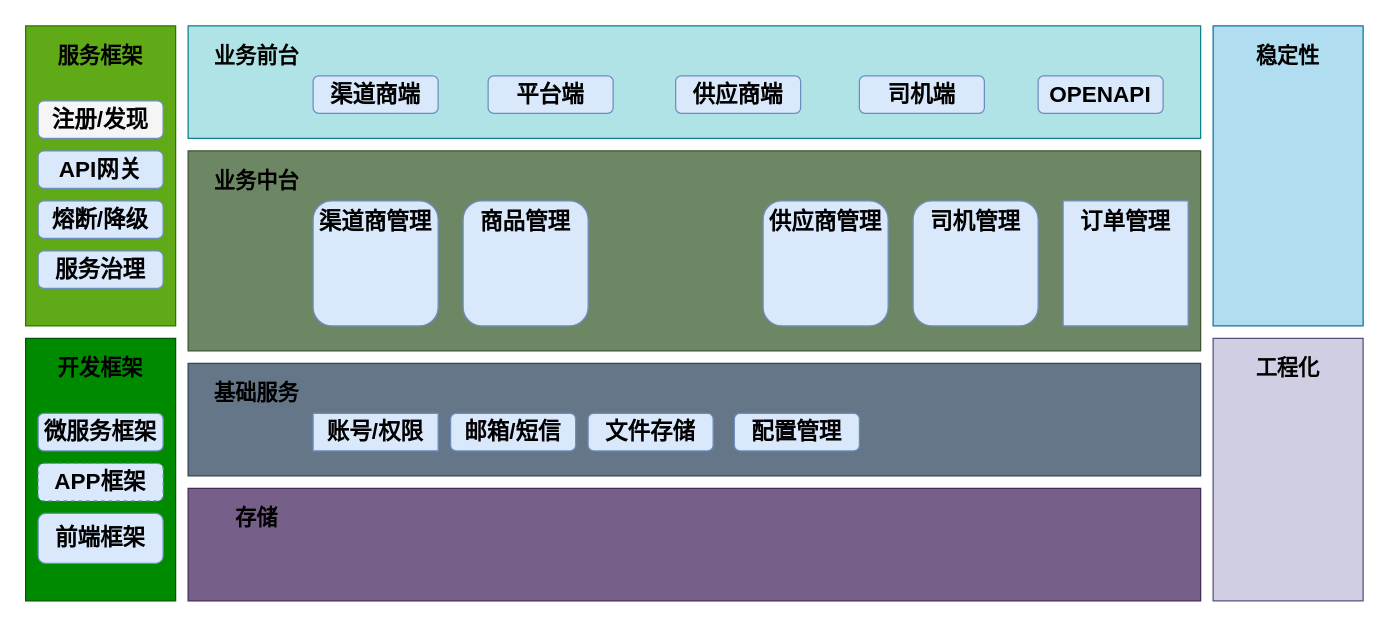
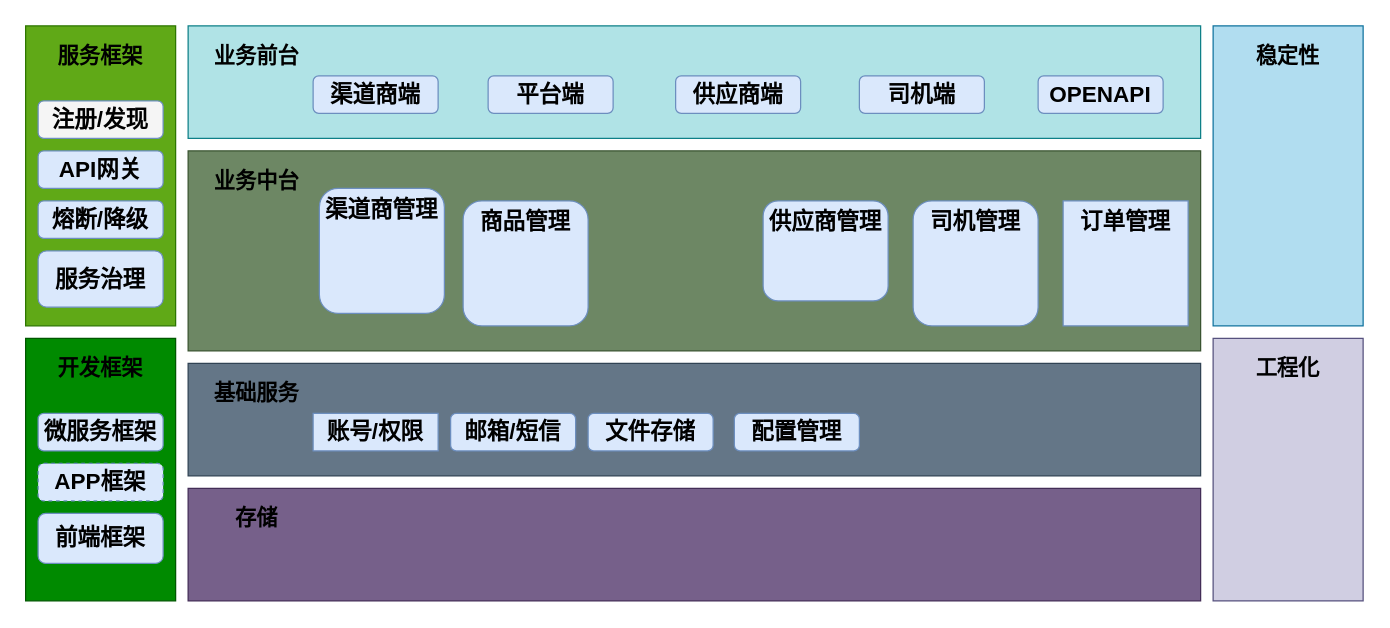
  <mxCell id="0" />
  <mxCell id="1" parent="0" />
  <mxCell id="2" value="" style="rounded=0;whiteSpace=wrap;html=1;fillColor=#60a917;strokeColor=#2D7600;fontColor=#ffffff;" vertex="1" parent="1"><mxGeometry x="20" y="20" width="120" height="240" as="geometry" /></mxCell>
  <mxCell id="3" value="" style="rounded=0;whiteSpace=wrap;html=1;fillColor=#b0e3e6;strokeColor=#0e8088;" vertex="1" parent="1"><mxGeometry x="150" y="20" width="810" height="90" as="geometry" /></mxCell>
  <mxCell id="4" value="" style="rounded=0;whiteSpace=wrap;html=1;fillColor=#6d8764;fontColor=#ffffff;strokeColor=#3A5431;" vertex="1" parent="1"><mxGeometry x="150" y="120" width="810" height="160" as="geometry" /></mxCell>
  <mxCell id="5" value="" style="rounded=0;whiteSpace=wrap;html=1;fillColor=#647687;fontColor=#ffffff;strokeColor=#314354;" vertex="1" parent="1"><mxGeometry x="150" y="290" width="810" height="90" as="geometry" /></mxCell>
  <mxCell id="6" value="" style="rounded=0;whiteSpace=wrap;html=1;fillColor=#76608a;fontColor=#ffffff;strokeColor=#432D57;" vertex="1" parent="1"><mxGeometry x="150" y="390" width="810" height="90" as="geometry" /></mxCell>
  <mxCell id="7" value="" style="rounded=0;whiteSpace=wrap;html=1;fillColor=#008a00;fontColor=#ffffff;strokeColor=#005700;" vertex="1" parent="1"><mxGeometry x="20" y="270" width="120" height="210" as="geometry" /></mxCell>
  <mxCell id="8" value="" style="rounded=0;whiteSpace=wrap;html=1;fillColor=#b1ddf0;strokeColor=#10739e;" vertex="1" parent="1"><mxGeometry x="970" y="20" width="120" height="240" as="geometry" /></mxCell>
  <mxCell id="9" value="" style="rounded=0;whiteSpace=wrap;html=1;fillColor=#d0cee2;strokeColor=#56517e;" vertex="1" parent="1"><mxGeometry x="970" y="270" width="120" height="210" as="geometry" /></mxCell>
  <mxCell id="10" value="服务框架" style="text;html=1;align=center;verticalAlign=middle;whiteSpace=wrap;rounded=0;fontFamily=Helvetica;fontSize=17;fontStyle=1" vertex="1" parent="1"><mxGeometry x="45" y="30" width="70" height="30" as="geometry" /></mxCell>
  <mxCell id="11" value="开发框架" style="text;html=1;align=center;verticalAlign=middle;whiteSpace=wrap;rounded=0;fontFamily=Helvetica;fontSize=17;fontStyle=1" vertex="1" parent="1"><mxGeometry x="45" y="280" width="70" height="30" as="geometry" /></mxCell>
  <mxCell id="12" value="稳定性" style="text;html=1;align=center;verticalAlign=middle;whiteSpace=wrap;rounded=0;fontFamily=Helvetica;fontSize=17;fontStyle=1" vertex="1" parent="1"><mxGeometry x="995" y="30" width="70" height="30" as="geometry" /></mxCell>
  <mxCell id="13" value="工程化" style="text;html=1;align=center;verticalAlign=middle;whiteSpace=wrap;rounded=0;fontFamily=Helvetica;fontSize=17;fontStyle=1" vertex="1" parent="1"><mxGeometry x="995" y="280" width="70" height="30" as="geometry" /></mxCell>
  <mxCell id="14" value="业务前台" style="text;html=1;align=center;verticalAlign=middle;whiteSpace=wrap;rounded=0;fontFamily=Helvetica;fontSize=17;fontStyle=1" vertex="1" parent="1"><mxGeometry x="170" y="30" width="70" height="30" as="geometry" /></mxCell>
  <mxCell id="15" value="业务中台" style="text;html=1;align=center;verticalAlign=middle;whiteSpace=wrap;rounded=0;fontFamily=Helvetica;fontSize=17;fontStyle=1" vertex="1" parent="1"><mxGeometry x="170" y="130" width="70" height="30" as="geometry" /></mxCell>
  <mxCell id="16" value="基础服务" style="text;html=1;align=center;verticalAlign=middle;whiteSpace=wrap;rounded=0;fontFamily=Helvetica;fontSize=17;fontStyle=1" vertex="1" parent="1"><mxGeometry x="170" y="300" width="70" height="30" as="geometry" /></mxCell>
  <mxCell id="17" value="存储" style="text;html=1;align=center;verticalAlign=middle;whiteSpace=wrap;rounded=0;fontFamily=Helvetica;fontSize=17;fontStyle=1" vertex="1" parent="1"><mxGeometry x="170" y="400" width="70" height="30" as="geometry" /></mxCell>
  <mxCell id="18" value="&lt;b&gt;&lt;font style=&quot;font-size: 18px;&quot;&gt;注册/发现&lt;/font&gt;&lt;/b&gt;" style="rounded=1;whiteSpace=wrap;html=1;fillColor=#f5f5f5;strokeColor=#6c8ebf;" vertex="1" parent="1"><mxGeometry x="30" y="80" width="100" height="30" as="geometry" /></mxCell>
  <mxCell id="19" value="&lt;b&gt;&lt;font style=&quot;font-size: 18px;&quot;&gt;API网关&lt;/font&gt;&lt;/b&gt;" style="rounded=1;whiteSpace=wrap;html=1;fillColor=#dae8fc;strokeColor=#6c8ebf;" vertex="1" parent="1"><mxGeometry x="30" y="120" width="100" height="30" as="geometry" /></mxCell>
  <mxCell id="20" value="&lt;b&gt;&lt;font style=&quot;font-size: 18px;&quot;&gt;熔断/降级&lt;/font&gt;&lt;/b&gt;" style="rounded=1;whiteSpace=wrap;html=1;fillColor=#dae8fc;strokeColor=#6c8ebf;" vertex="1" parent="1"><mxGeometry x="30" y="160" width="100" height="30" as="geometry" /></mxCell>
- <mxCell id="21" value="&lt;b&gt;&lt;font style=&quot;font-size: 18px;&quot;&gt;服务治理&lt;/font&gt;&lt;/b&gt;" style="rounded=1;whiteSpace=wrap;html=1;fillColor=#dae8fc;strokeColor=#6c8ebf;" vertex="1" parent="1"><mxGeometry x="30" y="200" width="100" height="30" as="geometry" /></mxCell>
+ <mxCell id="21" value="&lt;b&gt;&lt;font style=&quot;font-size: 18px;&quot;&gt;服务治理&lt;/font&gt;&lt;/b&gt;" style="rounded=1;whiteSpace=wrap;html=1;fillColor=#dae8fc;strokeColor=#6c8ebf;" vertex="1" parent="1"><mxGeometry x="30" y="200" width="100" height="45" as="geometry" /></mxCell>
  <mxCell id="22" value="&lt;b&gt;&lt;font style=&quot;font-size: 18px;&quot;&gt;微服务框架&lt;/font&gt;&lt;/b&gt;" style="rounded=1;whiteSpace=wrap;html=1;fillColor=#dae8fc;strokeColor=#6c8ebf;" vertex="1" parent="1"><mxGeometry x="30" y="330" width="100" height="30" as="geometry" /></mxCell>
  <mxCell id="23" value="&lt;b&gt;&lt;font style=&quot;font-size: 18px;&quot;&gt;APP框架&lt;/font&gt;&lt;/b&gt;" style="rounded=1;whiteSpace=wrap;html=1;fillColor=#dae8fc;strokeColor=#6c8ebf;dashed=1;" vertex="1" parent="1"><mxGeometry x="30" y="370" width="100" height="30" as="geometry" /></mxCell>
  <mxCell id="24" value="&lt;b&gt;&lt;font style=&quot;font-size: 18px;&quot;&gt;前端框架&lt;/font&gt;&lt;/b&gt;" style="rounded=1;whiteSpace=wrap;html=1;fillColor=#dae8fc;strokeColor=#6c8ebf;" vertex="1" parent="1"><mxGeometry x="30" y="410" width="100" height="40" as="geometry" /></mxCell>
  <mxCell id="25" value="&lt;b&gt;&lt;font style=&quot;font-size: 18px;&quot;&gt;渠道商端&lt;/font&gt;&lt;/b&gt;" style="rounded=1;whiteSpace=wrap;html=1;fillColor=#dae8fc;strokeColor=#6c8ebf;" vertex="1" parent="1"><mxGeometry x="250" y="60" width="100" height="30" as="geometry" /></mxCell>
  <mxCell id="26" value="&lt;b&gt;&lt;font style=&quot;font-size: 18px;&quot;&gt;平台端&lt;/font&gt;&lt;/b&gt;" style="rounded=1;whiteSpace=wrap;html=1;fillColor=#dae8fc;strokeColor=#6c8ebf;" vertex="1" parent="1"><mxGeometry x="390" y="60" width="100" height="30" as="geometry" /></mxCell>
  <mxCell id="27" value="&lt;b&gt;&lt;font style=&quot;font-size: 18px;&quot;&gt;供应商端&lt;/font&gt;&lt;/b&gt;" style="rounded=1;whiteSpace=wrap;html=1;fillColor=#dae8fc;strokeColor=#6c8ebf;" vertex="1" parent="1"><mxGeometry x="540" y="60" width="100" height="30" as="geometry" /></mxCell>
  <mxCell id="28" value="&lt;b&gt;&lt;font style=&quot;font-size: 18px;&quot;&gt;司机端&lt;/font&gt;&lt;/b&gt;" style="rounded=1;whiteSpace=wrap;html=1;fillColor=#dae8fc;strokeColor=#6c8ebf;" vertex="1" parent="1"><mxGeometry x="687" y="60" width="100" height="30" as="geometry" /></mxCell>
  <mxCell id="29" value="&lt;b&gt;&lt;font style=&quot;font-size: 18px;&quot;&gt;OPENAPI&lt;/font&gt;&lt;/b&gt;" style="rounded=1;whiteSpace=wrap;html=1;fillColor=#dae8fc;strokeColor=#6c8ebf;" vertex="1" parent="1"><mxGeometry x="830" y="60" width="100" height="30" as="geometry" /></mxCell>
- <mxCell id="30" value="&lt;span style=&quot;font-size: 18px;&quot;&gt;&lt;b&gt;渠道商管理&lt;/b&gt;&lt;/span&gt;" style="rounded=1;whiteSpace=wrap;html=1;fillColor=#dae8fc;strokeColor=#6c8ebf;align=center;horizontal=1;verticalAlign=top;" vertex="1" parent="1"><mxGeometry x="250" y="160" width="100" height="100" as="geometry" /></mxCell>
+ <mxCell id="30" value="&lt;span style=&quot;font-size: 18px;&quot;&gt;&lt;b&gt;渠道商管理&lt;/b&gt;&lt;/span&gt;" style="rounded=1;whiteSpace=wrap;html=1;fillColor=#dae8fc;strokeColor=#6c8ebf;align=center;horizontal=1;verticalAlign=top;" vertex="1" parent="1"><mxGeometry x="255" y="150" width="100" height="100" as="geometry" /></mxCell>
  <mxCell id="31" value="&lt;span style=&quot;font-size: 18px;&quot;&gt;&lt;b&gt;商品管理&lt;/b&gt;&lt;/span&gt;" style="rounded=1;whiteSpace=wrap;html=1;fillColor=#dae8fc;strokeColor=#6c8ebf;align=center;horizontal=1;verticalAlign=top;" vertex="1" parent="1"><mxGeometry x="370" y="160" width="100" height="100" as="geometry" /></mxCell>
- <mxCell id="32" value="&lt;span style=&quot;font-size: 18px;&quot;&gt;&lt;b&gt;供应商管理&lt;/b&gt;&lt;/span&gt;" style="rounded=1;whiteSpace=wrap;html=1;fillColor=#dae8fc;strokeColor=#6c8ebf;align=center;horizontal=1;verticalAlign=top;" vertex="1" parent="1"><mxGeometry x="610" y="160" width="100" height="100" as="geometry" /></mxCell>
+ <mxCell id="32" value="&lt;span style=&quot;font-size: 18px;&quot;&gt;&lt;b&gt;供应商管理&lt;/b&gt;&lt;/span&gt;" style="rounded=1;whiteSpace=wrap;html=1;fillColor=#dae8fc;strokeColor=#6c8ebf;align=center;horizontal=1;verticalAlign=top;" vertex="1" parent="1"><mxGeometry x="610" y="160" width="100" height="80" as="geometry" /></mxCell>
  <mxCell id="33" value="&lt;span style=&quot;font-size: 18px;&quot;&gt;&lt;b&gt;司机管理&lt;/b&gt;&lt;/span&gt;" style="rounded=1;whiteSpace=wrap;html=1;fillColor=#dae8fc;strokeColor=#6c8ebf;align=center;horizontal=1;verticalAlign=top;" vertex="1" parent="1"><mxGeometry x="730" y="160" width="100" height="100" as="geometry" /></mxCell>
  <mxCell id="34" value="&lt;span style=&quot;font-size: 18px;&quot;&gt;&lt;b&gt;订单管理&lt;/b&gt;&lt;/span&gt;" style="whiteSpace=wrap;html=1;fillColor=#dae8fc;strokeColor=#6c8ebf;align=center;horizontal=1;verticalAlign=top;rounded=0;" vertex="1" parent="1"><mxGeometry x="850" y="160" width="100" height="100" as="geometry" /></mxCell>
  <mxCell id="35" value="&lt;b&gt;&lt;font style=&quot;font-size: 18px;&quot;&gt;账号/权限&lt;/font&gt;&lt;/b&gt;" style="whiteSpace=wrap;html=1;fillColor=#dae8fc;strokeColor=#6c8ebf;rounded=0;" vertex="1" parent="1"><mxGeometry x="250" y="330" width="100" height="30" as="geometry" /></mxCell>
  <mxCell id="36" value="&lt;b&gt;&lt;font style=&quot;font-size: 18px;&quot;&gt;邮箱/短信&lt;/font&gt;&lt;/b&gt;" style="rounded=1;whiteSpace=wrap;html=1;fillColor=#dae8fc;strokeColor=#6c8ebf;" vertex="1" parent="1"><mxGeometry x="360" y="330" width="100" height="30" as="geometry" /></mxCell>
  <mxCell id="37" value="&lt;b&gt;&lt;font style=&quot;font-size: 18px;&quot;&gt;文件存储&lt;/font&gt;&lt;/b&gt;" style="rounded=1;whiteSpace=wrap;html=1;fillColor=#dae8fc;strokeColor=#6c8ebf;" vertex="1" parent="1"><mxGeometry x="470" y="330" width="100" height="30" as="geometry" /></mxCell>
  <mxCell id="38" value="&lt;b&gt;&lt;font style=&quot;font-size: 18px;&quot;&gt;配置管理&lt;/font&gt;&lt;/b&gt;" style="rounded=1;whiteSpace=wrap;html=1;fillColor=#dae8fc;strokeColor=#6c8ebf;" vertex="1" parent="1"><mxGeometry x="587" y="330" width="100" height="30" as="geometry" /></mxCell>
